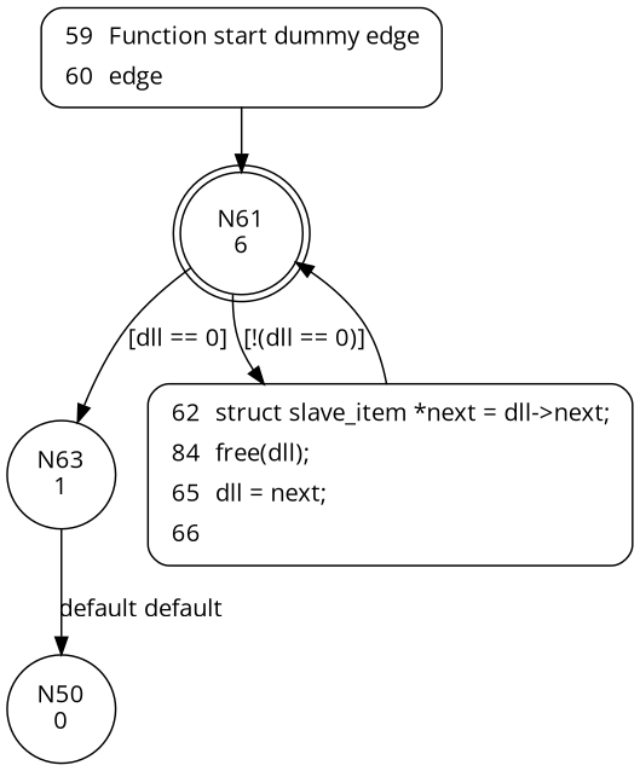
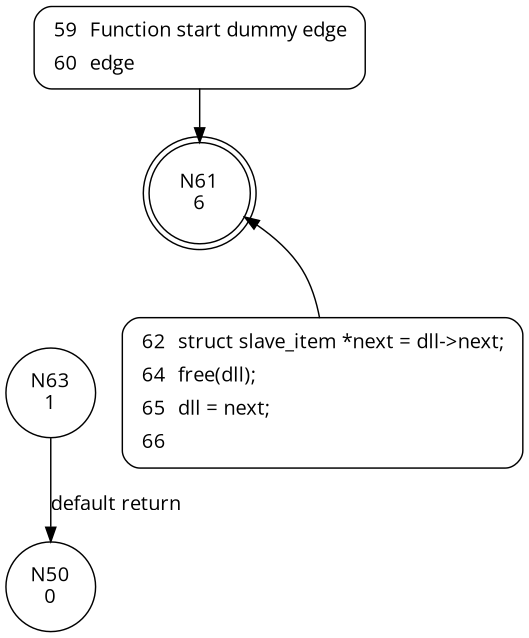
  digraph {
    fontname="Open Sans"
    node [fontname="Open Sans" shape=circle]
    edge [fontname="Open Sans"]
    n1 [label="N61\n6" shape=doublecircle]
    n2 [label="N63\n1"]
-   n3 [fillcolor=white label=<<table border="0" cellborder="0" cellpadding="3" bgcolor="white"><tr><td align="right">62</td><td align="left">struct slave_item *next = dll-&gt;next;</td></tr><tr><td align="right">84</td><td align="left">free(dll);</td></tr><tr><td align="right">65</td><td align="left">dll = next;</td></tr><tr><td align="right">66</td><td align="left"></td></tr></table>> penwidth=1 shape=Mrecord style="filled,bold"]
+   n3 [fillcolor=white label=<<table border="0" cellborder="0" cellpadding="3" bgcolor="white"><tr><td align="right">62</td><td align="left">struct slave_item *next = dll-&gt;next;</td></tr><tr><td align="right">64</td><td align="left">free(dll);</td></tr><tr><td align="right">65</td><td align="left">dll = next;</td></tr><tr><td align="right">66</td><td align="left"></td></tr></table>> penwidth=1 shape=Mrecord style="filled,bold"]
    n4 [label="N50\n0"]
    n5 [fillcolor=white label=<<table border="0" cellborder="0" cellpadding="3" bgcolor="white"><tr><td align="right">59</td><td align="left">Function start dummy edge</td></tr><tr><td align="right">60</td><td align="left">edge</td></tr></table>> penwidth=1 shape=Mrecord style="filled,bold"]
-   n1 -> n2 [label="[dll == 0]"]
-   n1 -> n3 [label="[!(dll == 0)]"]
-   n2 -> n4 [label="default default"]
+   n2 -> n4 [label="default return"]
    n3 -> n1
    n5 -> n1
  }
